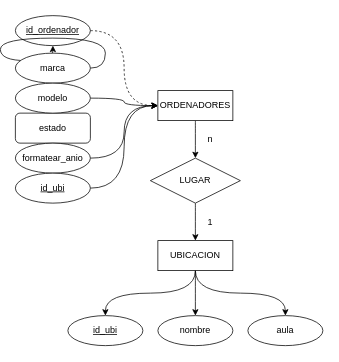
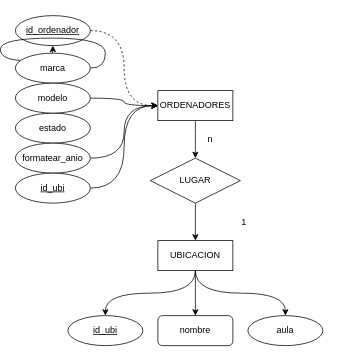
  <mxCell id="0" />
  <mxCell id="1" parent="0" />
  <mxCell id="2" style="edgeStyle=orthogonalEdgeStyle;curved=1;rounded=0;orthogonalLoop=1;jettySize=auto;html=1;exitX=0.5;exitY=1;exitDx=0;exitDy=0;entryX=0.5;entryY=0;entryDx=0;entryDy=0;" parent="1" source="3" target="20" edge="1"><mxGeometry relative="1" as="geometry" /></mxCell>
  <mxCell id="3" value="ORDENADORES" style="whiteSpace=wrap;html=1;align=center;" parent="1" vertex="1"><mxGeometry x="210" y="120" width="100" height="40" as="geometry" /></mxCell>
  <mxCell id="4" style="edgeStyle=orthogonalEdgeStyle;curved=1;rounded=0;orthogonalLoop=1;jettySize=auto;html=1;exitX=1;exitY=0.5;exitDx=0;exitDy=0;entryX=0;entryY=0.5;entryDx=0;entryDy=0;dashed=1;" parent="1" source="5" target="3" edge="1"><mxGeometry relative="1" as="geometry"><mxPoint x="190" y="50" as="targetPoint" /></mxGeometry></mxCell>
  <mxCell id="5" value="id_ordenador" style="ellipse;whiteSpace=wrap;html=1;align=center;fontStyle=4;" parent="1" vertex="1"><mxGeometry x="20" y="20" width="100" height="40" as="geometry" /></mxCell>
  <mxCell id="6" style="edgeStyle=orthogonalEdgeStyle;curved=1;rounded=0;orthogonalLoop=1;jettySize=auto;html=1;exitX=1;exitY=0.5;exitDx=0;exitDy=0;" parent="1" source="7" target="5" edge="1"><mxGeometry relative="1" as="geometry" /></mxCell>
  <mxCell id="7" value="marca" style="ellipse;whiteSpace=wrap;html=1;align=center;" parent="1" vertex="1"><mxGeometry x="20" y="70" width="100" height="40" as="geometry" /></mxCell>
- <mxCell id="8" value="estado" style="whiteSpace=wrap;html=1;align=center;rounded=1;" parent="1" vertex="1"><mxGeometry x="20" y="150" width="100" height="40" as="geometry" /></mxCell>
+ <mxCell id="8" value="estado" style="ellipse;whiteSpace=wrap;html=1;align=center;" parent="1" vertex="1"><mxGeometry x="20" y="150" width="100" height="40" as="geometry" /></mxCell>
  <mxCell id="9" style="edgeStyle=orthogonalEdgeStyle;curved=1;rounded=0;orthogonalLoop=1;jettySize=auto;html=1;exitX=1;exitY=0.5;exitDx=0;exitDy=0;entryX=0;entryY=0.5;entryDx=0;entryDy=0;" parent="1" source="10" target="3" edge="1"><mxGeometry relative="1" as="geometry" /></mxCell>
  <mxCell id="10" value="modelo" style="ellipse;whiteSpace=wrap;html=1;align=center;" parent="1" vertex="1"><mxGeometry x="20" y="110" width="100" height="40" as="geometry" /></mxCell>
  <mxCell id="11" style="edgeStyle=orthogonalEdgeStyle;curved=1;rounded=0;orthogonalLoop=1;jettySize=auto;html=1;exitX=1;exitY=0.5;exitDx=0;exitDy=0;entryX=0;entryY=0.5;entryDx=0;entryDy=0;" edge="1" parent="1" source="12" target="3"><mxGeometry relative="1" as="geometry" /></mxCell>
  <mxCell id="12" value="formatear_anio" style="ellipse;whiteSpace=wrap;html=1;align=center;" parent="1" vertex="1"><mxGeometry x="20" y="190" width="100" height="40" as="geometry" /></mxCell>
  <mxCell id="13" style="edgeStyle=orthogonalEdgeStyle;curved=1;rounded=0;orthogonalLoop=1;jettySize=auto;html=1;exitX=0.5;exitY=1;exitDx=0;exitDy=0;entryX=0.5;entryY=0;entryDx=0;entryDy=0;" parent="1" source="15" target="16" edge="1"><mxGeometry relative="1" as="geometry" /></mxCell>
  <mxCell id="14" style="edgeStyle=orthogonalEdgeStyle;curved=1;rounded=0;orthogonalLoop=1;jettySize=auto;html=1;exitX=0.5;exitY=1;exitDx=0;exitDy=0;" parent="1" source="15" target="18" edge="1"><mxGeometry relative="1" as="geometry" /></mxCell>
  <mxCell id="15" value="UBICACION" style="whiteSpace=wrap;html=1;align=center;" parent="1" vertex="1"><mxGeometry x="210" y="320" width="100" height="40" as="geometry" /></mxCell>
  <mxCell id="16" value="id_ubi" style="ellipse;whiteSpace=wrap;html=1;align=center;fontStyle=4;" parent="1" vertex="1"><mxGeometry x="90" y="420" width="100" height="40" as="geometry" /></mxCell>
  <mxCell id="17" style="edgeStyle=orthogonalEdgeStyle;curved=1;rounded=0;orthogonalLoop=1;jettySize=auto;html=1;exitX=0.5;exitY=1;exitDx=0;exitDy=0;entryX=0.5;entryY=0;entryDx=0;entryDy=0;" parent="1" source="15" target="23" edge="1"><mxGeometry relative="1" as="geometry" /></mxCell>
- <mxCell id="18" value="nombre" style="ellipse;whiteSpace=wrap;html=1;align=center;" parent="1" vertex="1"><mxGeometry x="210" y="420" width="100" height="40" as="geometry" /></mxCell>
+ <mxCell id="18" value="nombre" style="whiteSpace=wrap;html=1;align=center;rounded=1;" parent="1" vertex="1"><mxGeometry x="210" y="420" width="100" height="40" as="geometry" /></mxCell>
  <mxCell id="19" style="edgeStyle=orthogonalEdgeStyle;curved=1;rounded=0;orthogonalLoop=1;jettySize=auto;html=1;exitX=0.5;exitY=1;exitDx=0;exitDy=0;entryX=0.5;entryY=0;entryDx=0;entryDy=0;" parent="1" source="20" target="15" edge="1"><mxGeometry relative="1" as="geometry" /></mxCell>
  <mxCell id="20" value="LUGAR" style="shape=rhombus;perimeter=rhombusPerimeter;whiteSpace=wrap;html=1;align=center;" parent="1" vertex="1"><mxGeometry x="200" y="210" width="120" height="60" as="geometry" /></mxCell>
- <mxCell id="21" value="1" style="text;html=1;align=center;verticalAlign=middle;whiteSpace=wrap;rounded=0;" parent="1" vertex="1"><mxGeometry x="250" y="280" width="60" height="30" as="geometry" /></mxCell>
+ <mxCell id="21" value="1" style="text;html=1;align=center;verticalAlign=middle;whiteSpace=wrap;rounded=0;" parent="1" vertex="1"><mxGeometry x="295" y="280" width="60" height="30" as="geometry" /></mxCell>
  <mxCell id="22" value="n" style="text;html=1;align=center;verticalAlign=middle;whiteSpace=wrap;rounded=0;" parent="1" vertex="1"><mxGeometry x="250" y="170" width="60" height="30" as="geometry" /></mxCell>
  <mxCell id="23" value="aula" style="ellipse;whiteSpace=wrap;html=1;align=center;" parent="1" vertex="1"><mxGeometry x="330" y="420" width="100" height="40" as="geometry" /></mxCell>
  <mxCell id="24" style="edgeStyle=orthogonalEdgeStyle;curved=1;rounded=0;orthogonalLoop=1;jettySize=auto;html=1;exitX=1;exitY=0.5;exitDx=0;exitDy=0;entryX=0;entryY=0.5;entryDx=0;entryDy=0;" edge="1" parent="1" source="25" target="3"><mxGeometry relative="1" as="geometry" /></mxCell>
  <mxCell id="25" value="id_ubi" style="ellipse;whiteSpace=wrap;html=1;align=center;fontStyle=4;" vertex="1" parent="1"><mxGeometry x="20" y="230" width="100" height="40" as="geometry" /></mxCell>
